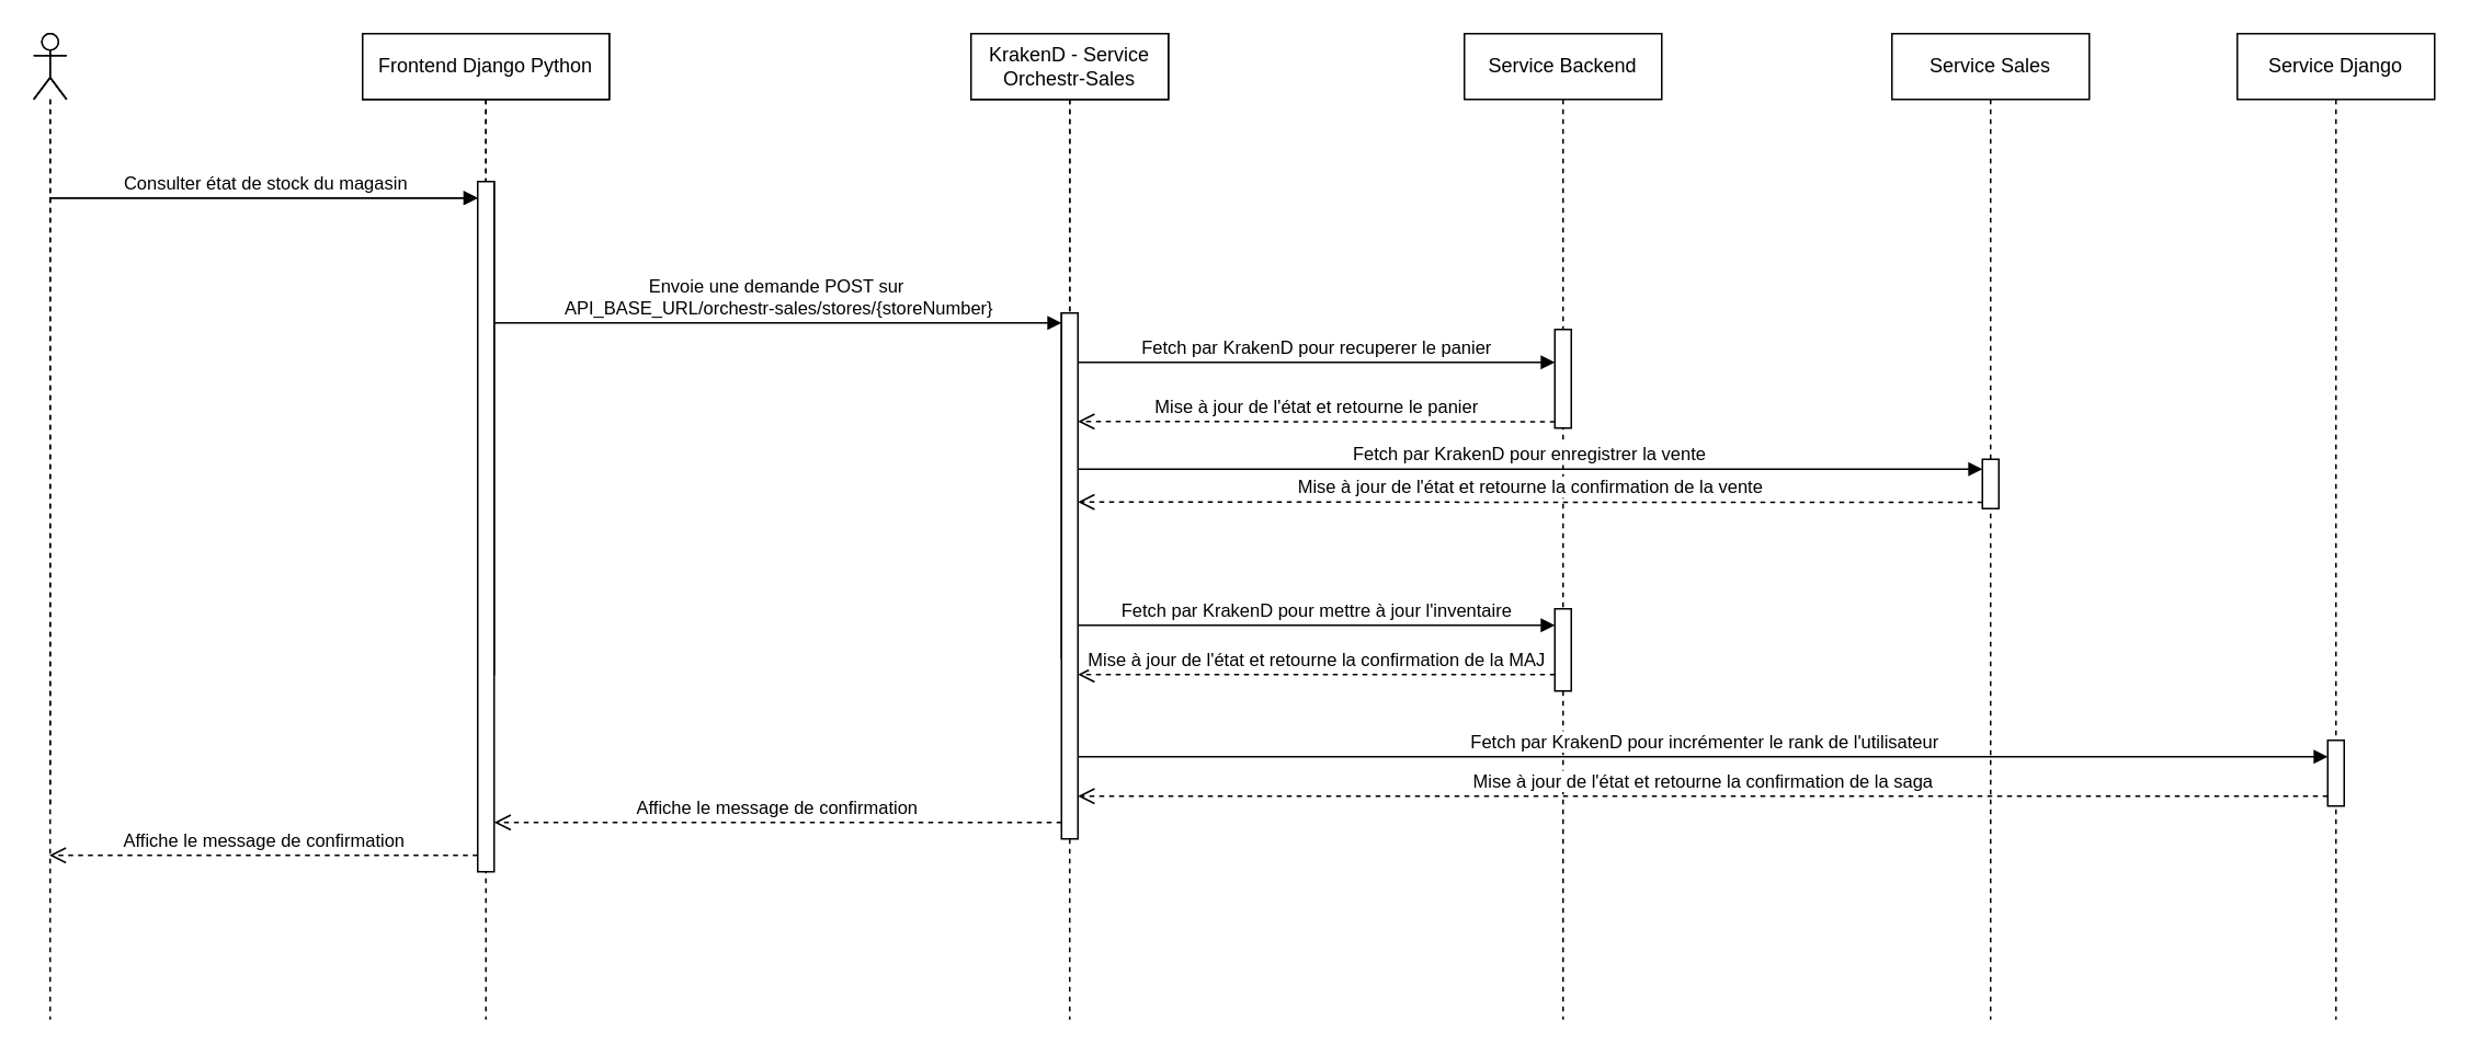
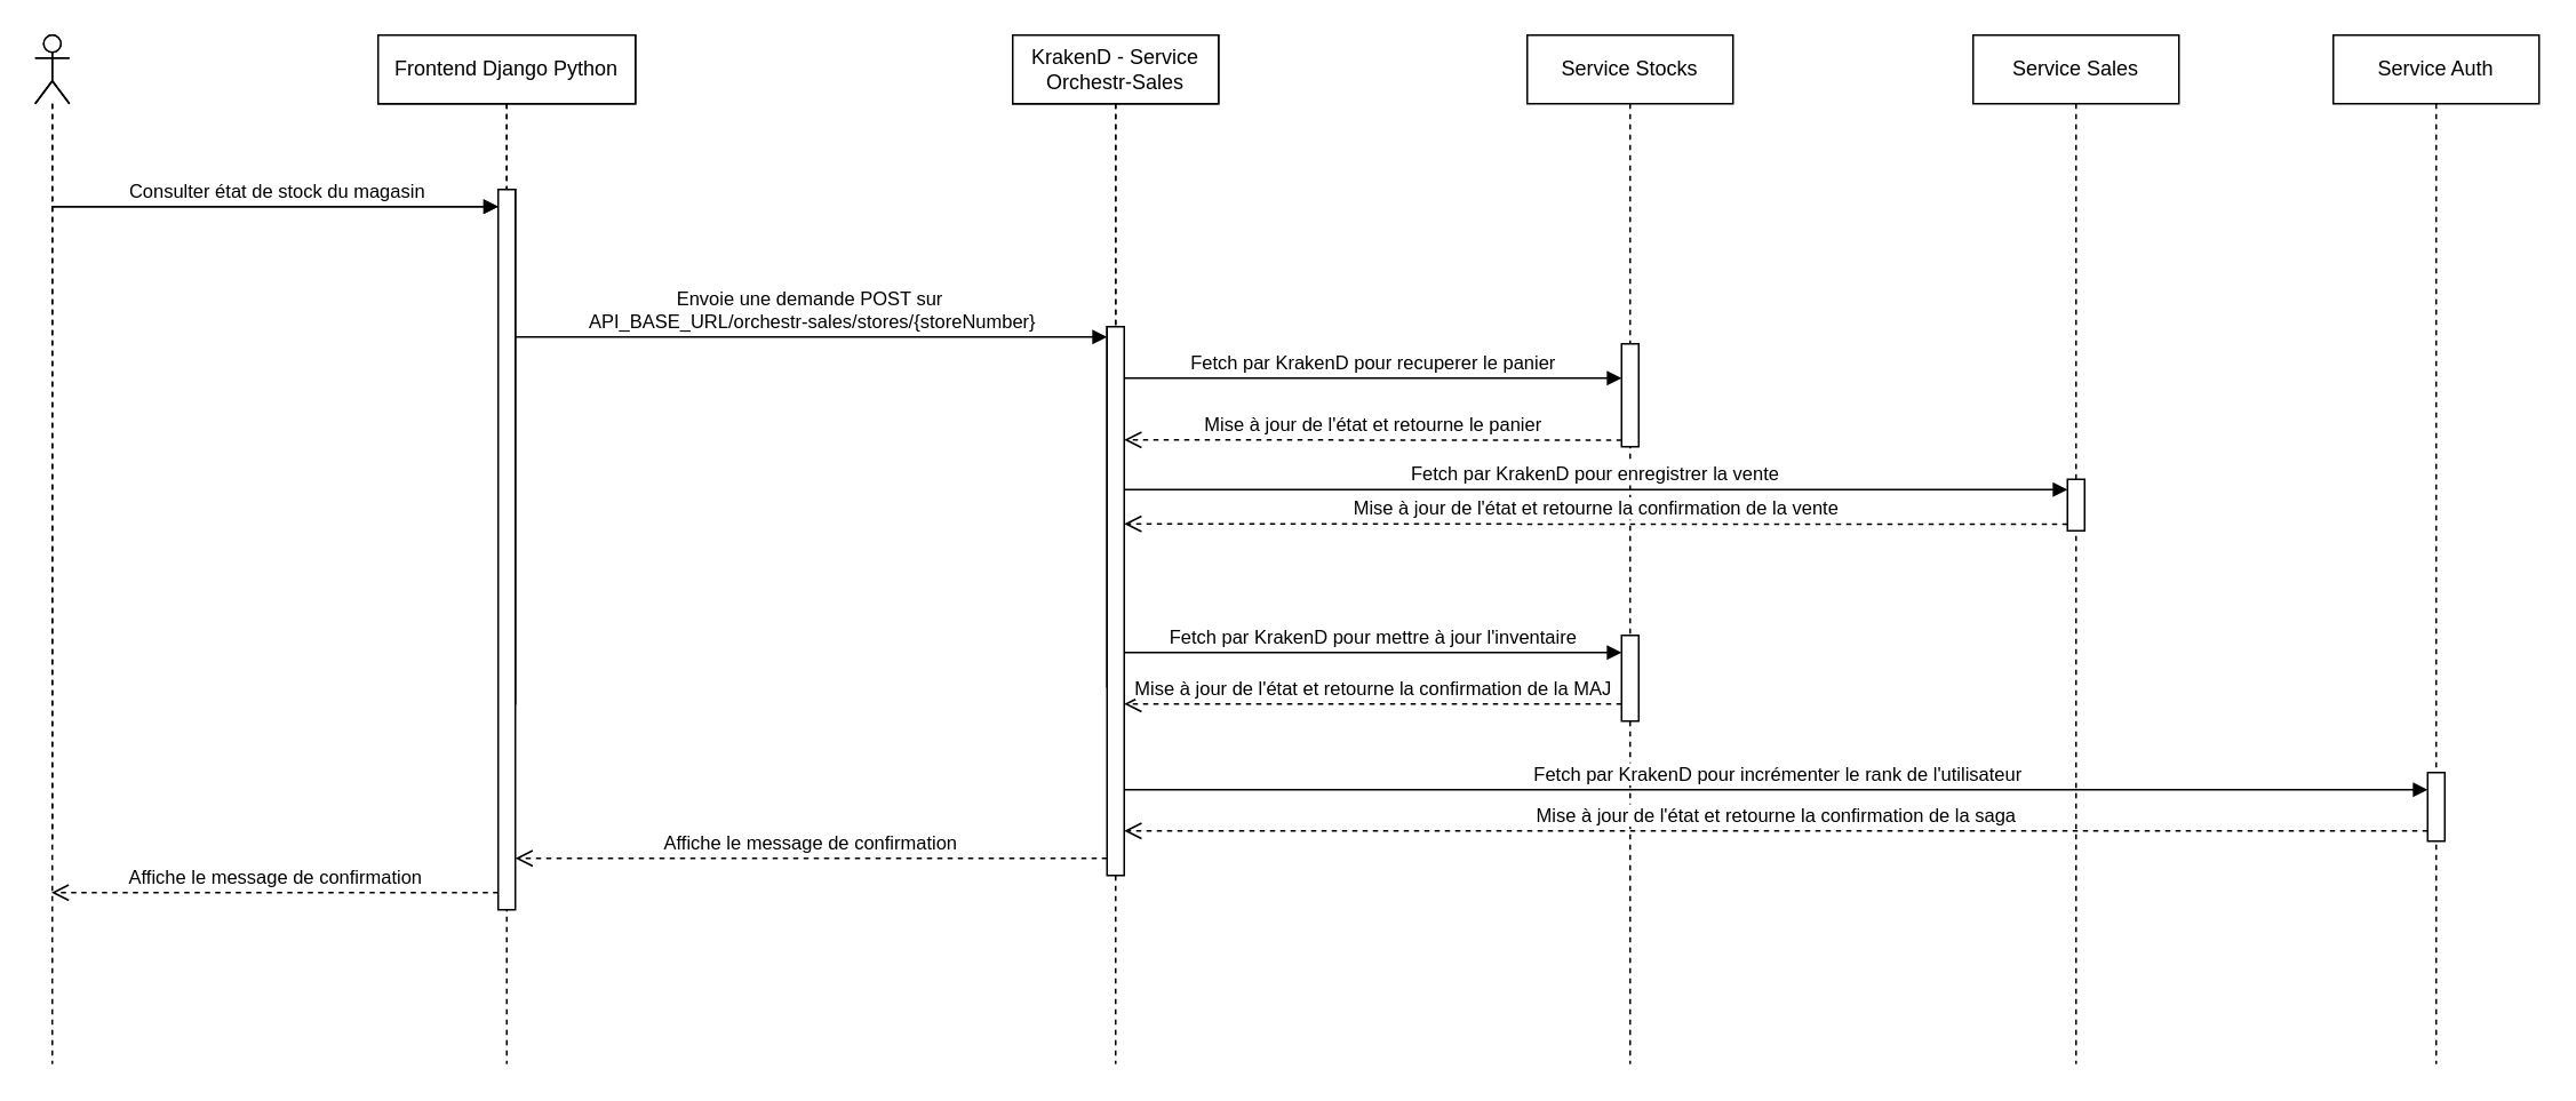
  <mxCell id="0" />
  <mxCell id="1" parent="0" />
  <mxCell id="2" value="Frontend Django Python" style="shape=umlLifeline;perimeter=lifelinePerimeter;whiteSpace=wrap;html=1;container=0;dropTarget=0;collapsible=0;recursiveResize=0;outlineConnect=0;portConstraint=eastwest;newEdgeStyle={&quot;edgeStyle&quot;:&quot;elbowEdgeStyle&quot;,&quot;elbow&quot;:&quot;vertical&quot;,&quot;curved&quot;:0,&quot;rounded&quot;:0};" parent="1" vertex="1"><mxGeometry x="220" y="20" width="150" height="470" as="geometry" /></mxCell>
  <mxCell id="3" value="" style="html=1;points=[];perimeter=orthogonalPerimeter;outlineConnect=0;targetShapes=umlLifeline;portConstraint=eastwest;newEdgeStyle={&quot;edgeStyle&quot;:&quot;elbowEdgeStyle&quot;,&quot;elbow&quot;:&quot;vertical&quot;,&quot;curved&quot;:0,&quot;rounded&quot;:0};" parent="2" vertex="1"><mxGeometry x="70" y="90" width="10" height="300" as="geometry" /></mxCell>
  <mxCell id="4" value="Consulter état de stock du magasin" style="html=1;verticalAlign=bottom;endArrow=block;edgeStyle=elbowEdgeStyle;elbow=vertical;curved=0;rounded=0;" parent="1" source="5" target="3" edge="1"><mxGeometry x="0.002" relative="1" as="geometry"><mxPoint x="40" y="120" as="sourcePoint" /><Array as="points"><mxPoint x="125" y="120" /></Array><mxPoint x="260" y="120" as="targetPoint" /><mxPoint as="offset" /></mxGeometry></mxCell>
  <mxCell id="5" value="" style="shape=umlLifeline;perimeter=lifelinePerimeter;whiteSpace=wrap;html=1;container=1;dropTarget=0;collapsible=0;recursiveResize=0;outlineConnect=0;portConstraint=eastwest;newEdgeStyle={&quot;curved&quot;:0,&quot;rounded&quot;:0};participant=umlActor;" parent="1" vertex="1"><mxGeometry x="20" y="20" width="20" height="470" as="geometry" /></mxCell>
  <mxCell id="6" value="Backend Express.js" style="shape=umlLifeline;perimeter=lifelinePerimeter;whiteSpace=wrap;html=1;container=0;dropTarget=0;collapsible=0;recursiveResize=0;outlineConnect=0;portConstraint=eastwest;newEdgeStyle={&quot;edgeStyle&quot;:&quot;elbowEdgeStyle&quot;,&quot;elbow&quot;:&quot;vertical&quot;,&quot;curved&quot;:0,&quot;rounded&quot;:0};" parent="1" vertex="1"><mxGeometry x="590" y="20" width="120" height="470" as="geometry" /></mxCell>
  <mxCell id="7" value="" style="html=1;points=[];perimeter=orthogonalPerimeter;outlineConnect=0;targetShapes=umlLifeline;portConstraint=eastwest;newEdgeStyle={&quot;edgeStyle&quot;:&quot;elbowEdgeStyle&quot;,&quot;elbow&quot;:&quot;vertical&quot;,&quot;curved&quot;:0,&quot;rounded&quot;:0};" parent="6" vertex="1"><mxGeometry x="55" y="170" width="10" height="210" as="geometry" /></mxCell>
  <mxCell id="8" value="Envoie une demande POST sur&amp;nbsp;&lt;div&gt;API_BASE_URL/orchestr-sales/stores/{storeNumber}&lt;/div&gt;" style="html=1;verticalAlign=bottom;endArrow=block;edgeStyle=elbowEdgeStyle;elbow=horizontal;curved=0;rounded=0;" parent="1" source="3" edge="1"><mxGeometry x="0.003" relative="1" as="geometry"><mxPoint x="285" y="196" as="sourcePoint" /><Array as="points"><mxPoint x="405.52" y="196" /></Array><mxPoint x="645" y="196" as="targetPoint" /><mxPoint as="offset" /></mxGeometry></mxCell>
  <mxCell id="9" value="Frontend Django Python" style="shape=umlLifeline;perimeter=lifelinePerimeter;whiteSpace=wrap;html=1;container=0;dropTarget=0;collapsible=0;recursiveResize=0;outlineConnect=0;portConstraint=eastwest;newEdgeStyle={&quot;edgeStyle&quot;:&quot;elbowEdgeStyle&quot;,&quot;elbow&quot;:&quot;vertical&quot;,&quot;curved&quot;:0,&quot;rounded&quot;:0};" parent="1" vertex="1"><mxGeometry x="220" y="20" width="150" height="600" as="geometry" /></mxCell>
  <mxCell id="10" value="" style="html=1;points=[];perimeter=orthogonalPerimeter;outlineConnect=0;targetShapes=umlLifeline;portConstraint=eastwest;newEdgeStyle={&quot;edgeStyle&quot;:&quot;elbowEdgeStyle&quot;,&quot;elbow&quot;:&quot;vertical&quot;,&quot;curved&quot;:0,&quot;rounded&quot;:0};" parent="9" vertex="1"><mxGeometry x="70" y="90" width="10" height="420" as="geometry" /></mxCell>
  <mxCell id="11" value="" style="html=1;verticalAlign=bottom;endArrow=block;edgeStyle=elbowEdgeStyle;elbow=vertical;curved=0;rounded=0;" parent="1" source="12" target="10" edge="1"><mxGeometry x="-0.002" relative="1" as="geometry"><mxPoint x="40" y="120" as="sourcePoint" /><Array as="points"><mxPoint x="125" y="120" /></Array><mxPoint x="260" y="120" as="targetPoint" /><mxPoint as="offset" /></mxGeometry></mxCell>
  <mxCell id="12" value="" style="shape=umlLifeline;perimeter=lifelinePerimeter;whiteSpace=wrap;html=1;container=1;dropTarget=0;collapsible=0;recursiveResize=0;outlineConnect=0;portConstraint=eastwest;newEdgeStyle={&quot;curved&quot;:0,&quot;rounded&quot;:0};participant=umlActor;" parent="1" vertex="1"><mxGeometry x="20" y="20" width="20" height="600" as="geometry" /></mxCell>
  <mxCell id="13" value="KrakenD - Service Orchestr-Sales" style="shape=umlLifeline;perimeter=lifelinePerimeter;whiteSpace=wrap;html=1;container=0;dropTarget=0;collapsible=0;recursiveResize=0;outlineConnect=0;portConstraint=eastwest;newEdgeStyle={&quot;edgeStyle&quot;:&quot;elbowEdgeStyle&quot;,&quot;elbow&quot;:&quot;vertical&quot;,&quot;curved&quot;:0,&quot;rounded&quot;:0};" parent="1" vertex="1"><mxGeometry x="590" y="20" width="120" height="600" as="geometry" /></mxCell>
  <mxCell id="14" value="" style="html=1;points=[];perimeter=orthogonalPerimeter;outlineConnect=0;targetShapes=umlLifeline;portConstraint=eastwest;newEdgeStyle={&quot;edgeStyle&quot;:&quot;elbowEdgeStyle&quot;,&quot;elbow&quot;:&quot;vertical&quot;,&quot;curved&quot;:0,&quot;rounded&quot;:0};" parent="13" vertex="1"><mxGeometry x="55" y="170" width="10" height="320" as="geometry" /></mxCell>
- <mxCell id="15" value="Service Backend" style="shape=umlLifeline;perimeter=lifelinePerimeter;whiteSpace=wrap;html=1;container=0;dropTarget=0;collapsible=0;recursiveResize=0;outlineConnect=0;portConstraint=eastwest;newEdgeStyle={&quot;edgeStyle&quot;:&quot;elbowEdgeStyle&quot;,&quot;elbow&quot;:&quot;vertical&quot;,&quot;curved&quot;:0,&quot;rounded&quot;:0};" parent="1" vertex="1"><mxGeometry x="890" y="20" width="120" height="600" as="geometry" /></mxCell>
+ <mxCell id="15" value="Service Stocks" style="shape=umlLifeline;perimeter=lifelinePerimeter;whiteSpace=wrap;html=1;container=0;dropTarget=0;collapsible=0;recursiveResize=0;outlineConnect=0;portConstraint=eastwest;newEdgeStyle={&quot;edgeStyle&quot;:&quot;elbowEdgeStyle&quot;,&quot;elbow&quot;:&quot;vertical&quot;,&quot;curved&quot;:0,&quot;rounded&quot;:0};" parent="1" vertex="1"><mxGeometry x="890" y="20" width="120" height="600" as="geometry" /></mxCell>
  <mxCell id="16" value="" style="html=1;points=[];perimeter=orthogonalPerimeter;outlineConnect=0;targetShapes=umlLifeline;portConstraint=eastwest;newEdgeStyle={&quot;edgeStyle&quot;:&quot;elbowEdgeStyle&quot;,&quot;elbow&quot;:&quot;vertical&quot;,&quot;curved&quot;:0,&quot;rounded&quot;:0};" parent="15" vertex="1"><mxGeometry x="55" y="180" width="10" height="60" as="geometry" /></mxCell>
  <mxCell id="17" value="" style="html=1;points=[];perimeter=orthogonalPerimeter;outlineConnect=0;targetShapes=umlLifeline;portConstraint=eastwest;newEdgeStyle={&quot;edgeStyle&quot;:&quot;elbowEdgeStyle&quot;,&quot;elbow&quot;:&quot;vertical&quot;,&quot;curved&quot;:0,&quot;rounded&quot;:0};" vertex="1" parent="15"><mxGeometry x="55" y="350" width="10" height="50" as="geometry" /></mxCell>
- <mxCell id="18" value="Service Django" style="shape=umlLifeline;perimeter=lifelinePerimeter;whiteSpace=wrap;html=1;container=0;dropTarget=0;collapsible=0;recursiveResize=0;outlineConnect=0;portConstraint=eastwest;newEdgeStyle={&quot;edgeStyle&quot;:&quot;elbowEdgeStyle&quot;,&quot;elbow&quot;:&quot;vertical&quot;,&quot;curved&quot;:0,&quot;rounded&quot;:0};" parent="1" vertex="1"><mxGeometry x="1360" y="20" width="120" height="600" as="geometry" /></mxCell>
+ <mxCell id="18" value="Service Auth" style="shape=umlLifeline;perimeter=lifelinePerimeter;whiteSpace=wrap;html=1;container=0;dropTarget=0;collapsible=0;recursiveResize=0;outlineConnect=0;portConstraint=eastwest;newEdgeStyle={&quot;edgeStyle&quot;:&quot;elbowEdgeStyle&quot;,&quot;elbow&quot;:&quot;vertical&quot;,&quot;curved&quot;:0,&quot;rounded&quot;:0};" parent="1" vertex="1"><mxGeometry x="1360" y="20" width="120" height="600" as="geometry" /></mxCell>
  <mxCell id="19" value="" style="html=1;points=[];perimeter=orthogonalPerimeter;outlineConnect=0;targetShapes=umlLifeline;portConstraint=eastwest;newEdgeStyle={&quot;edgeStyle&quot;:&quot;elbowEdgeStyle&quot;,&quot;elbow&quot;:&quot;vertical&quot;,&quot;curved&quot;:0,&quot;rounded&quot;:0};" parent="18" vertex="1"><mxGeometry x="55" y="430" width="10" height="40" as="geometry" /></mxCell>
  <mxCell id="20" value="Service Sales" style="shape=umlLifeline;perimeter=lifelinePerimeter;whiteSpace=wrap;html=1;container=0;dropTarget=0;collapsible=0;recursiveResize=0;outlineConnect=0;portConstraint=eastwest;newEdgeStyle={&quot;edgeStyle&quot;:&quot;elbowEdgeStyle&quot;,&quot;elbow&quot;:&quot;vertical&quot;,&quot;curved&quot;:0,&quot;rounded&quot;:0};" parent="1" vertex="1"><mxGeometry x="1150" y="20" width="120" height="600" as="geometry" /></mxCell>
  <mxCell id="21" value="" style="html=1;points=[];perimeter=orthogonalPerimeter;outlineConnect=0;targetShapes=umlLifeline;portConstraint=eastwest;newEdgeStyle={&quot;edgeStyle&quot;:&quot;elbowEdgeStyle&quot;,&quot;elbow&quot;:&quot;vertical&quot;,&quot;curved&quot;:0,&quot;rounded&quot;:0};" parent="20" vertex="1"><mxGeometry x="55" y="259" width="10" height="30" as="geometry" /></mxCell>
  <mxCell id="22" value="Affiche le message de confirmation" style="html=1;verticalAlign=bottom;endArrow=open;dashed=1;endSize=8;edgeStyle=elbowEdgeStyle;elbow=vertical;curved=0;rounded=0;" parent="1" source="10" target="12" edge="1"><mxGeometry relative="1" as="geometry"><mxPoint x="50" y="520" as="targetPoint" /><Array as="points"><mxPoint x="250.333" y="520" /></Array><mxPoint x="280" y="520" as="sourcePoint" /></mxGeometry></mxCell>
  <mxCell id="23" value="Affiche le message de confirmation" style="html=1;verticalAlign=bottom;endArrow=open;dashed=1;endSize=8;edgeStyle=elbowEdgeStyle;elbow=vertical;curved=0;rounded=0;" parent="1" source="14" target="10" edge="1"><mxGeometry relative="1" as="geometry"><mxPoint x="370" y="500" as="targetPoint" /><Array as="points"><mxPoint x="590.333" y="500" /></Array><mxPoint x="630" y="500" as="sourcePoint" /></mxGeometry></mxCell>
  <mxCell id="24" value="Fetch par KrakenD pour recuperer le panier" style="html=1;verticalAlign=bottom;endArrow=block;edgeStyle=elbowEdgeStyle;elbow=horizontal;curved=0;rounded=0;" edge="1" parent="1" source="14" target="16"><mxGeometry x="0.003" relative="1" as="geometry"><mxPoint x="670" y="220" as="sourcePoint" /><Array as="points"><mxPoint x="775.52" y="220" /></Array><mxPoint x="940" y="220" as="targetPoint" /><mxPoint as="offset" /></mxGeometry></mxCell>
  <mxCell id="25" value="Mise à jour de l'état et retourne le panier" style="html=1;verticalAlign=bottom;endArrow=open;dashed=1;endSize=8;edgeStyle=elbowEdgeStyle;elbow=vertical;curved=0;rounded=0;" edge="1" parent="1"><mxGeometry relative="1" as="geometry"><mxPoint x="655" y="256.2" as="targetPoint" /><Array as="points" /><mxPoint x="945" y="256.2" as="sourcePoint" /></mxGeometry></mxCell>
  <mxCell id="26" value="Fetch par KrakenD pour enregistrer la vente&amp;nbsp;" style="html=1;verticalAlign=bottom;endArrow=block;edgeStyle=elbowEdgeStyle;elbow=horizontal;curved=0;rounded=0;" edge="1" parent="1"><mxGeometry x="0.003" relative="1" as="geometry"><mxPoint x="655" y="285" as="sourcePoint" /><Array as="points"><mxPoint x="780.52" y="285" /></Array><mxPoint x="1205" y="285" as="targetPoint" /><mxPoint as="offset" /></mxGeometry></mxCell>
  <mxCell id="27" value="Mise à jour de l'état et retourne la confirmation de la vente" style="html=1;verticalAlign=bottom;endArrow=open;dashed=1;endSize=8;edgeStyle=elbowEdgeStyle;elbow=vertical;curved=0;rounded=0;" edge="1" parent="1"><mxGeometry relative="1" as="geometry"><mxPoint x="655" y="305.2" as="targetPoint" /><Array as="points" /><mxPoint x="1205" y="305.2" as="sourcePoint" /></mxGeometry></mxCell>
  <mxCell id="28" value="Fetch par KrakenD pour mettre à jour l'inventaire" style="html=1;verticalAlign=bottom;endArrow=block;edgeStyle=elbowEdgeStyle;elbow=horizontal;curved=0;rounded=0;" edge="1" parent="1"><mxGeometry x="0.003" relative="1" as="geometry"><mxPoint x="655" y="380" as="sourcePoint" /><Array as="points"><mxPoint x="775.52" y="380" /></Array><mxPoint x="945" y="380" as="targetPoint" /><mxPoint as="offset" /></mxGeometry></mxCell>
  <mxCell id="29" value="Mise à jour de l'état et retourne la confirmation de la MAJ" style="html=1;verticalAlign=bottom;endArrow=open;dashed=1;endSize=8;edgeStyle=elbowEdgeStyle;elbow=vertical;curved=0;rounded=0;" edge="1" parent="1"><mxGeometry relative="1" as="geometry"><mxPoint x="655" y="410" as="targetPoint" /><Array as="points" /><mxPoint x="945" y="410" as="sourcePoint" /></mxGeometry></mxCell>
  <mxCell id="30" value="Fetch par KrakenD pour incrémenter le rank de l'utilisateur" style="html=1;verticalAlign=bottom;endArrow=block;edgeStyle=elbowEdgeStyle;elbow=horizontal;curved=0;rounded=0;" edge="1" parent="1" source="14" target="19"><mxGeometry x="0.003" relative="1" as="geometry"><mxPoint x="660" y="460" as="sourcePoint" /><Array as="points"><mxPoint x="785.52" y="460" /></Array><mxPoint x="1210" y="460" as="targetPoint" /><mxPoint as="offset" /></mxGeometry></mxCell>
  <mxCell id="31" value="Mise à jour de l'état et retourne la confirmation de la saga" style="html=1;verticalAlign=bottom;endArrow=open;dashed=1;endSize=8;edgeStyle=elbowEdgeStyle;elbow=vertical;curved=0;rounded=0;" edge="1" parent="1" target="14"><mxGeometry relative="1" as="geometry"><mxPoint x="905" y="484" as="targetPoint" /><Array as="points" /><mxPoint x="1415" y="484" as="sourcePoint" /></mxGeometry></mxCell>
